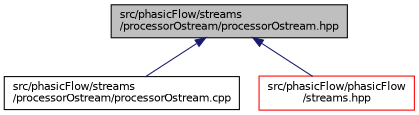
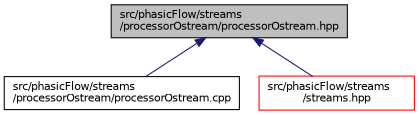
  digraph {
    node [color=black fillcolor=white fontname=Helvetica fontsize=10 shape=record style=filled]
    edge [color=midnightblue dir=back fontname=Helvetica fontsize=10 labelfontname=Helvetica labelfontsize=10 style=solid]
    n1 [fillcolor=grey75 fontcolor=black height=0.2 label="src/phasicFlow/streams\l/processorOstream/processorOstream.hpp" width=0.4]
    n2 [height=0.2 label="src/phasicFlow/streams\l/processorOstream/processorOstream.cpp" width=0.4]
-   n3 [color=red height=0.2 label="src/phasicFlow/phasicFlow\l/streams.hpp" width=0.4]
+   n3 [color=red height=0.2 label="src/phasicFlow/streams\l/streams.hpp" width=0.4]
    n1 -> n2
    n1 -> n3
  }
